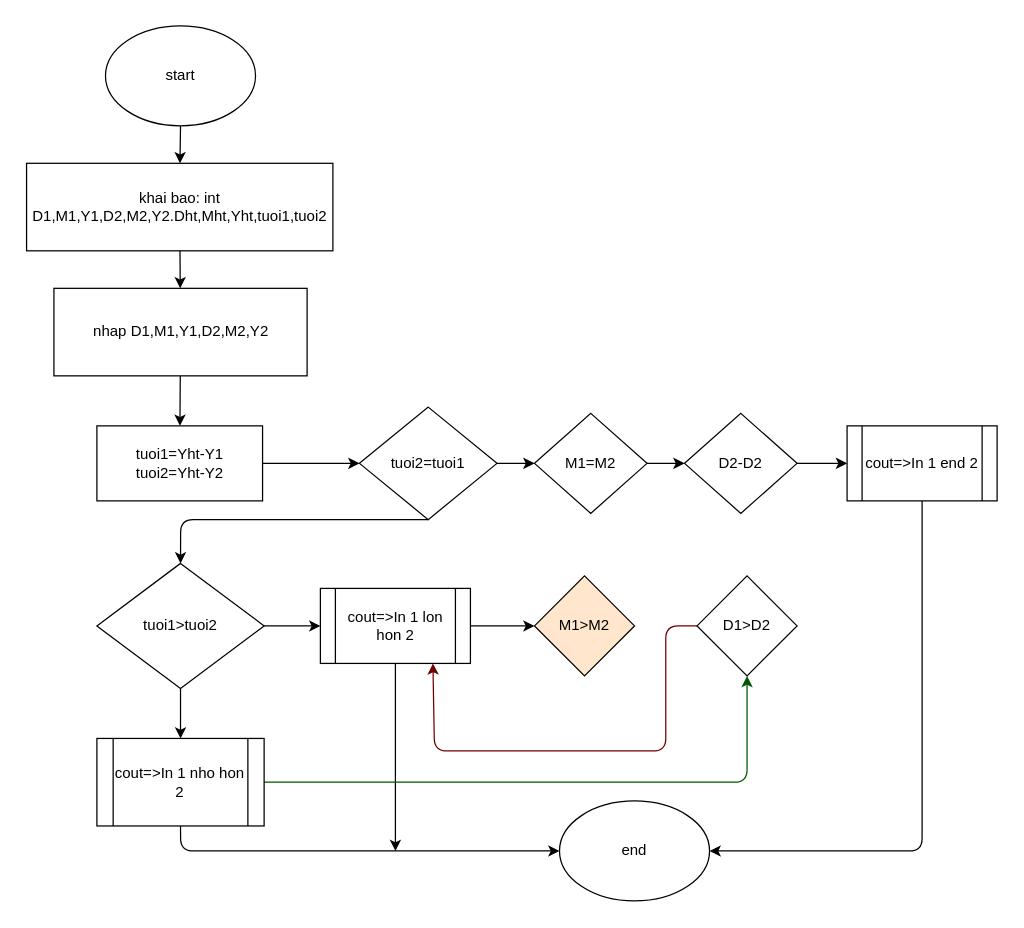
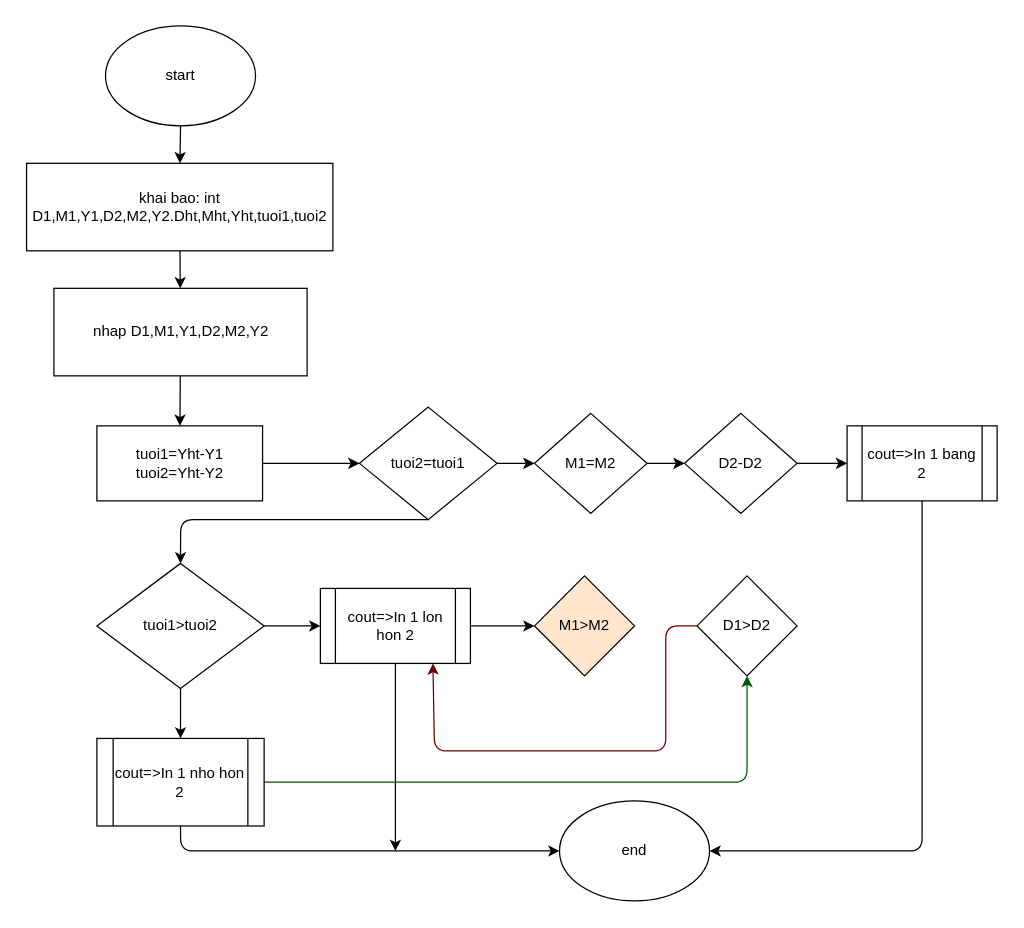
  <mxCell id="0" />
  <mxCell id="1" parent="0" />
  <mxCell id="2" value="" style="edgeStyle=none;html=1;" edge="1" parent="1" source="3" target="5"><mxGeometry relative="1" as="geometry" /></mxCell>
  <mxCell id="3" value="start" style="ellipse;whiteSpace=wrap;html=1;" vertex="1" parent="1"><mxGeometry x="83.88" y="20" width="120" height="80" as="geometry" /></mxCell>
  <mxCell id="4" value="" style="edgeStyle=none;html=1;" edge="1" parent="1" source="5" target="7"><mxGeometry relative="1" as="geometry" /></mxCell>
  <mxCell id="5" value="khai bao: int D1,M1,Y1,D2,M2,Y2.Dht,Mht,Yht,tuoi1,tuoi2" style="rounded=0;whiteSpace=wrap;html=1;" vertex="1" parent="1"><mxGeometry x="20.75" y="130" width="245" height="70" as="geometry" /></mxCell>
  <mxCell id="6" value="" style="edgeStyle=none;html=1;" edge="1" parent="1" source="7" target="9"><mxGeometry relative="1" as="geometry" /></mxCell>
  <mxCell id="7" value="nhap D1,M1,Y1,D2,M2,Y2" style="rounded=0;whiteSpace=wrap;html=1;" vertex="1" parent="1"><mxGeometry x="42.63" y="230" width="202.5" height="70" as="geometry" /></mxCell>
  <mxCell id="8" value="" style="edgeStyle=none;html=1;" edge="1" parent="1" source="9" target="12"><mxGeometry relative="1" as="geometry" /></mxCell>
  <mxCell id="9" value="tuoi1=Yht-Y1&lt;br&gt;tuoi2=Yht-Y2" style="rounded=0;whiteSpace=wrap;html=1;" vertex="1" parent="1"><mxGeometry x="77" y="340" width="132.5" height="60" as="geometry" /></mxCell>
  <mxCell id="10" value="" style="edgeStyle=none;html=1;" edge="1" parent="1" source="12" target="14"><mxGeometry relative="1" as="geometry" /></mxCell>
  <mxCell id="11" style="edgeStyle=none;html=1;entryX=0.5;entryY=0;entryDx=0;entryDy=0;exitX=0.5;exitY=1;exitDx=0;exitDy=0;" edge="1" parent="1" source="12" target="21"><mxGeometry relative="1" as="geometry"><Array as="points"><mxPoint x="144" y="415" /></Array></mxGeometry></mxCell>
  <mxCell id="12" value="tuoi2=tuoi1" style="rhombus;whiteSpace=wrap;html=1;" vertex="1" parent="1"><mxGeometry x="287" y="325" width="110" height="90" as="geometry" /></mxCell>
  <mxCell id="13" value="" style="edgeStyle=none;html=1;" edge="1" parent="1" source="14" target="16"><mxGeometry relative="1" as="geometry" /></mxCell>
  <mxCell id="14" value="M1=M2" style="rhombus;whiteSpace=wrap;html=1;" vertex="1" parent="1"><mxGeometry x="427" y="330" width="90" height="80" as="geometry" /></mxCell>
  <mxCell id="15" value="" style="edgeStyle=none;html=1;" edge="1" parent="1" source="16" target="18"><mxGeometry relative="1" as="geometry" /></mxCell>
  <mxCell id="16" value="D2-D2" style="rhombus;whiteSpace=wrap;html=1;" vertex="1" parent="1"><mxGeometry x="547" y="330" width="90" height="80" as="geometry" /></mxCell>
  <mxCell id="17" style="edgeStyle=none;html=1;" edge="1" parent="1" source="18"><mxGeometry relative="1" as="geometry"><mxPoint x="567" y="680" as="targetPoint" /><Array as="points"><mxPoint x="737" y="680" /></Array></mxGeometry></mxCell>
- <mxCell id="18" value="cout=&amp;gt;In 1 end 2" style="shape=process;whiteSpace=wrap;html=1;backgroundOutline=1;" vertex="1" parent="1"><mxGeometry x="677" y="340" width="120" height="60" as="geometry" /></mxCell>
+ <mxCell id="18" value="cout=&amp;gt;In 1 bang 2" style="shape=process;whiteSpace=wrap;html=1;backgroundOutline=1;" vertex="1" parent="1"><mxGeometry x="677" y="340" width="120" height="60" as="geometry" /></mxCell>
  <mxCell id="19" value="" style="edgeStyle=none;html=1;" edge="1" parent="1" source="21" target="24"><mxGeometry relative="1" as="geometry" /></mxCell>
  <mxCell id="20" value="" style="edgeStyle=none;html=1;" edge="1" parent="1" source="21" target="29"><mxGeometry relative="1" as="geometry" /></mxCell>
  <mxCell id="21" value="tuoi1&amp;gt;tuoi2" style="rhombus;whiteSpace=wrap;html=1;" vertex="1" parent="1"><mxGeometry x="77" y="450" width="133.75" height="100" as="geometry" /></mxCell>
  <mxCell id="22" value="" style="edgeStyle=none;html=1;" edge="1" parent="1" source="24" target="25"><mxGeometry relative="1" as="geometry" /></mxCell>
  <mxCell id="23" style="edgeStyle=none;html=1;" edge="1" parent="1" source="24"><mxGeometry relative="1" as="geometry"><mxPoint x="315.755" y="680" as="targetPoint" /></mxGeometry></mxCell>
  <mxCell id="24" value="cout=&amp;gt;In 1 lon hon 2" style="shape=process;whiteSpace=wrap;html=1;backgroundOutline=1;" vertex="1" parent="1"><mxGeometry x="255.755" y="470" width="120" height="60" as="geometry" /></mxCell>
  <mxCell id="25" value="M1&amp;gt;M2" style="rhombus;whiteSpace=wrap;html=1;fillColor=#ffe6cc;" vertex="1" parent="1"><mxGeometry x="426.995" y="460" width="80" height="80" as="geometry" /></mxCell>
  <mxCell id="26" value="D1&amp;gt;D2" style="rhombus;whiteSpace=wrap;html=1;" vertex="1" parent="1"><mxGeometry x="557" y="460" width="80" height="80" as="geometry" /></mxCell>
  <mxCell id="27" style="edgeStyle=none;html=1;exitX=0.5;exitY=1;exitDx=0;exitDy=0;" edge="1" parent="1" source="29" target="30"><mxGeometry relative="1" as="geometry"><mxPoint x="144" y="700" as="targetPoint" /><Array as="points"><mxPoint x="144" y="680" /></Array></mxGeometry></mxCell>
  <mxCell id="28" style="edgeStyle=none;html=1;fillColor=#008a00;strokeColor=#005700;" edge="1" parent="1" source="29" target="26"><mxGeometry relative="1" as="geometry"><Array as="points"><mxPoint x="597" y="625" /></Array></mxGeometry></mxCell>
  <mxCell id="29" value="cout=&amp;gt;In 1 nho hon 2" style="shape=process;whiteSpace=wrap;html=1;backgroundOutline=1;" vertex="1" parent="1"><mxGeometry x="77" y="590" width="133.75" height="70" as="geometry" /></mxCell>
  <mxCell id="30" value="end" style="ellipse;whiteSpace=wrap;html=1;" vertex="1" parent="1"><mxGeometry x="447" y="640" width="120" height="80" as="geometry" /></mxCell>
  <mxCell id="31" style="edgeStyle=none;html=1;entryX=0.75;entryY=1;entryDx=0;entryDy=0;exitX=0;exitY=0.5;exitDx=0;exitDy=0;fillColor=#a20025;strokeColor=#6F0000;" edge="1" parent="1" source="26" target="24"><mxGeometry relative="1" as="geometry"><mxPoint x="532" y="600" as="targetPoint" /><mxPoint x="532" y="497" as="sourcePoint" /><Array as="points"><mxPoint x="532" y="500" /><mxPoint x="532" y="600" /><mxPoint x="347" y="600" /></Array></mxGeometry></mxCell>
